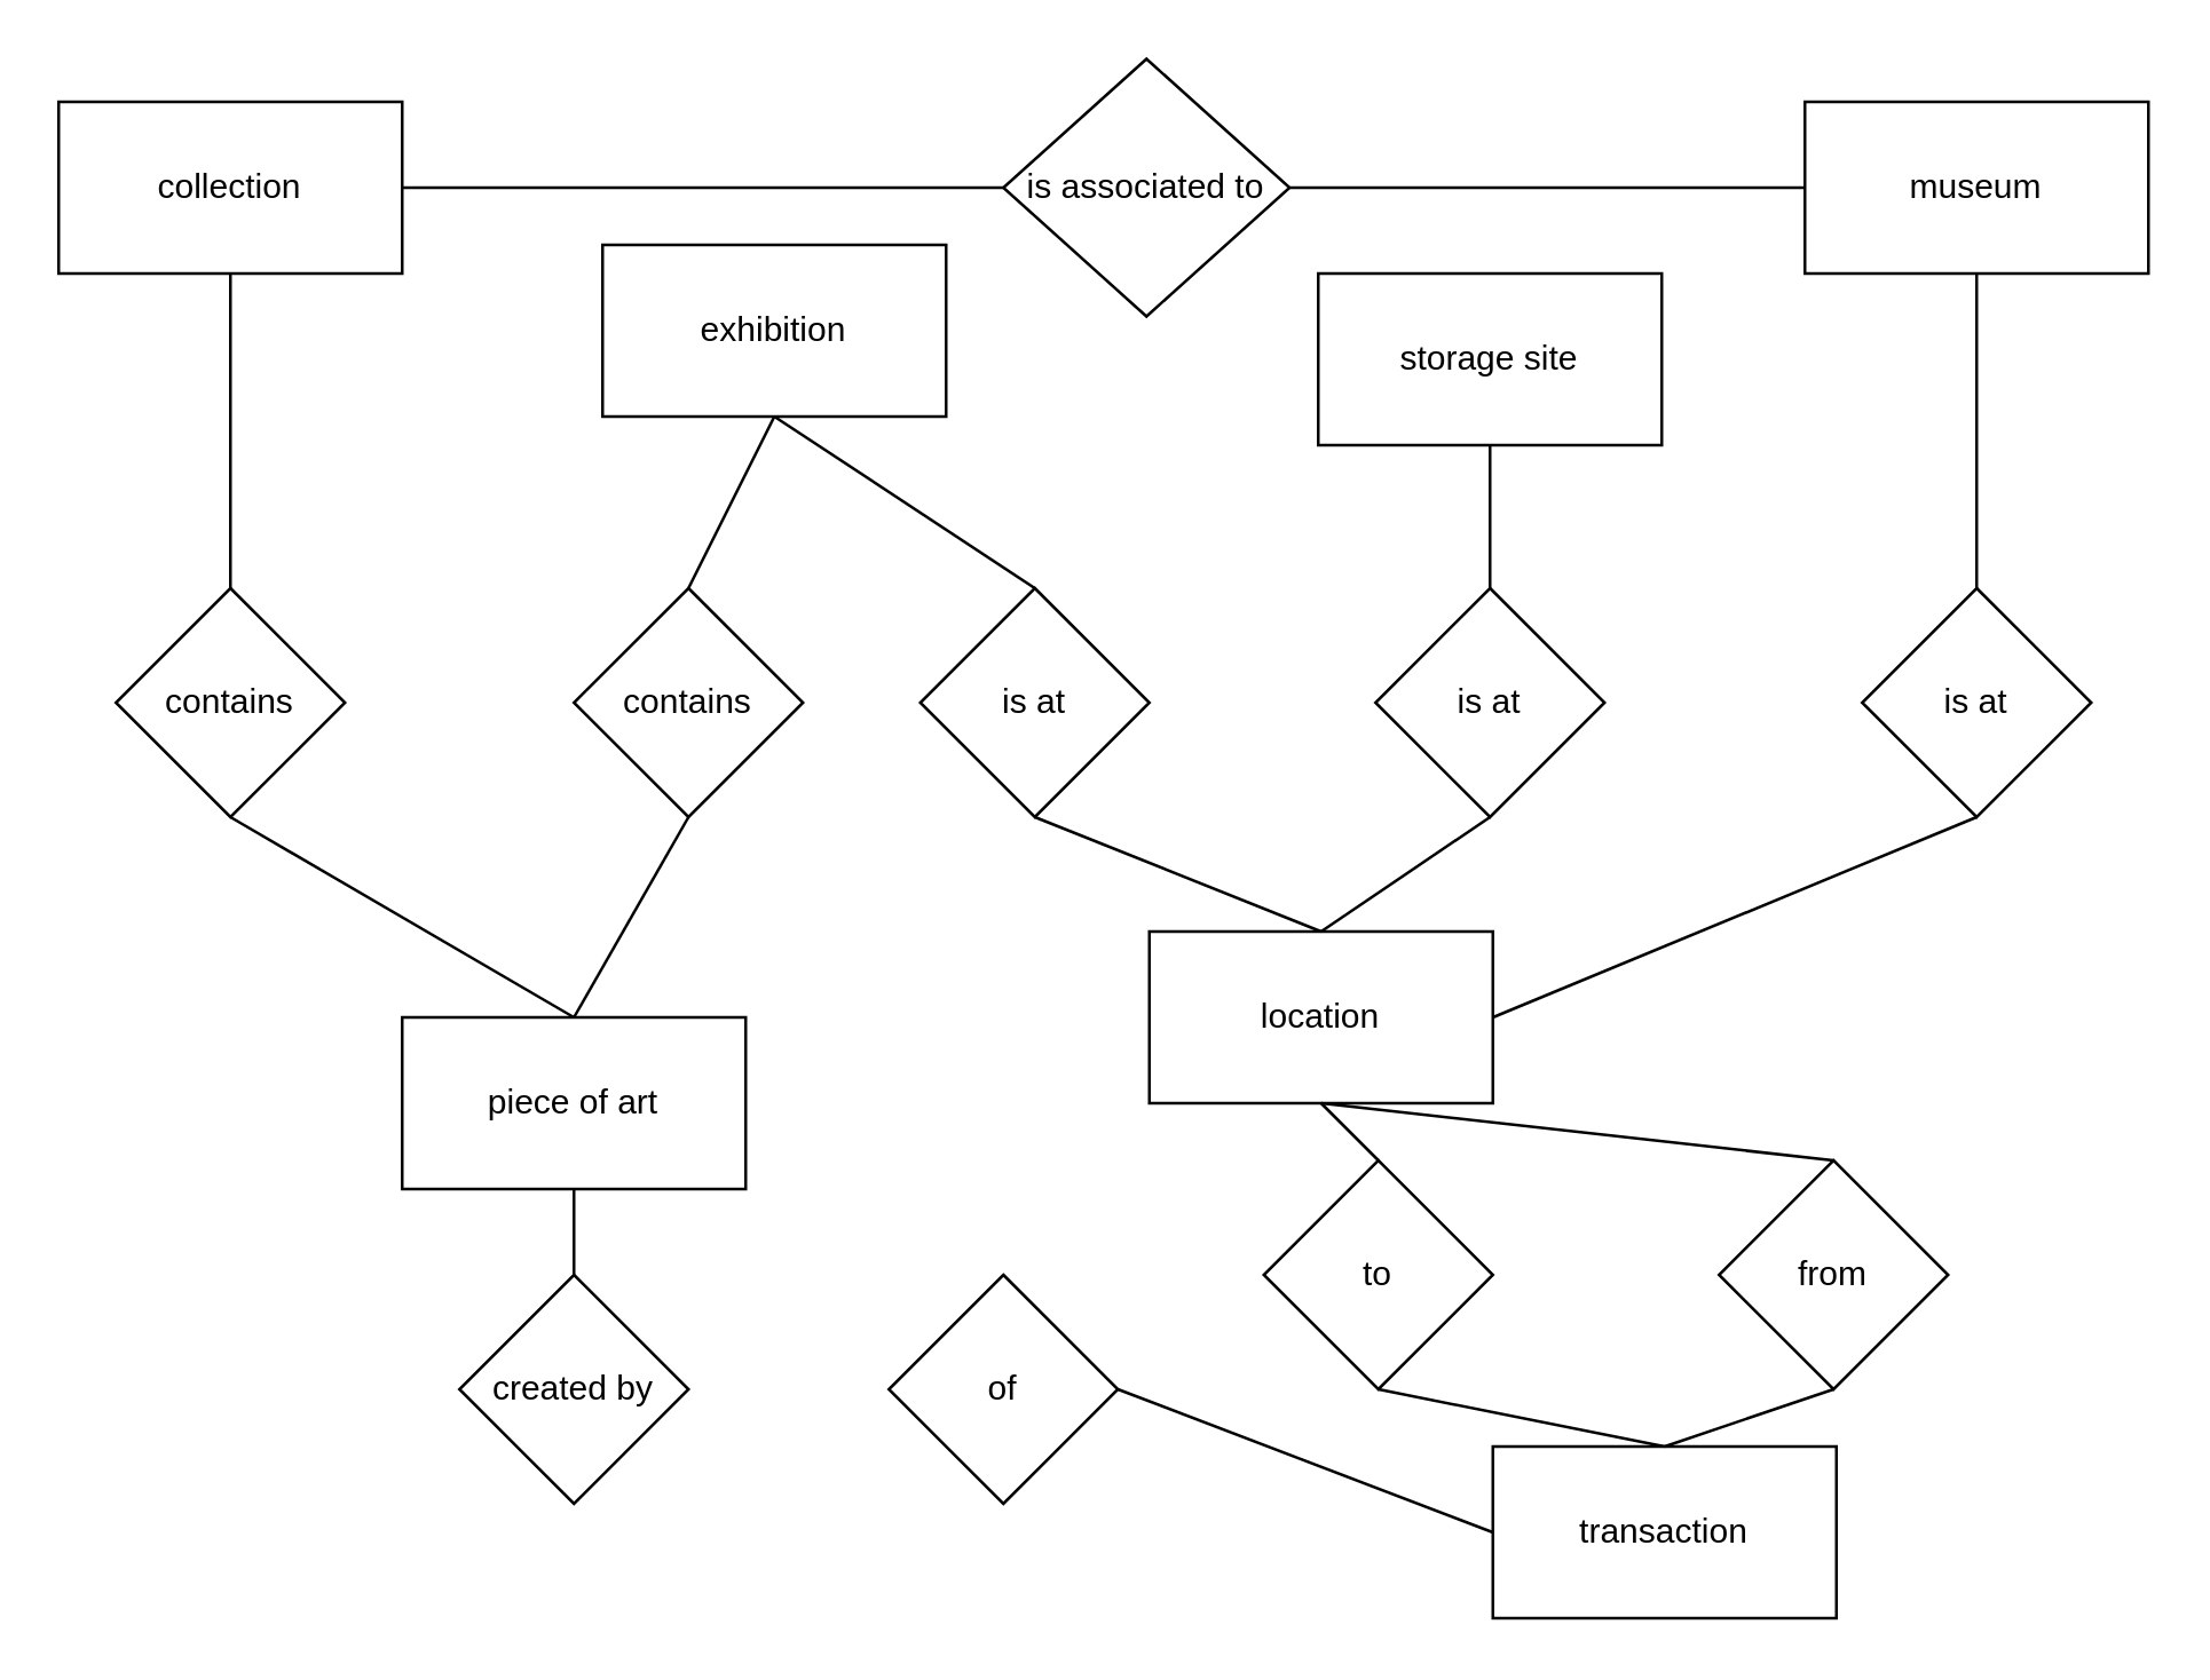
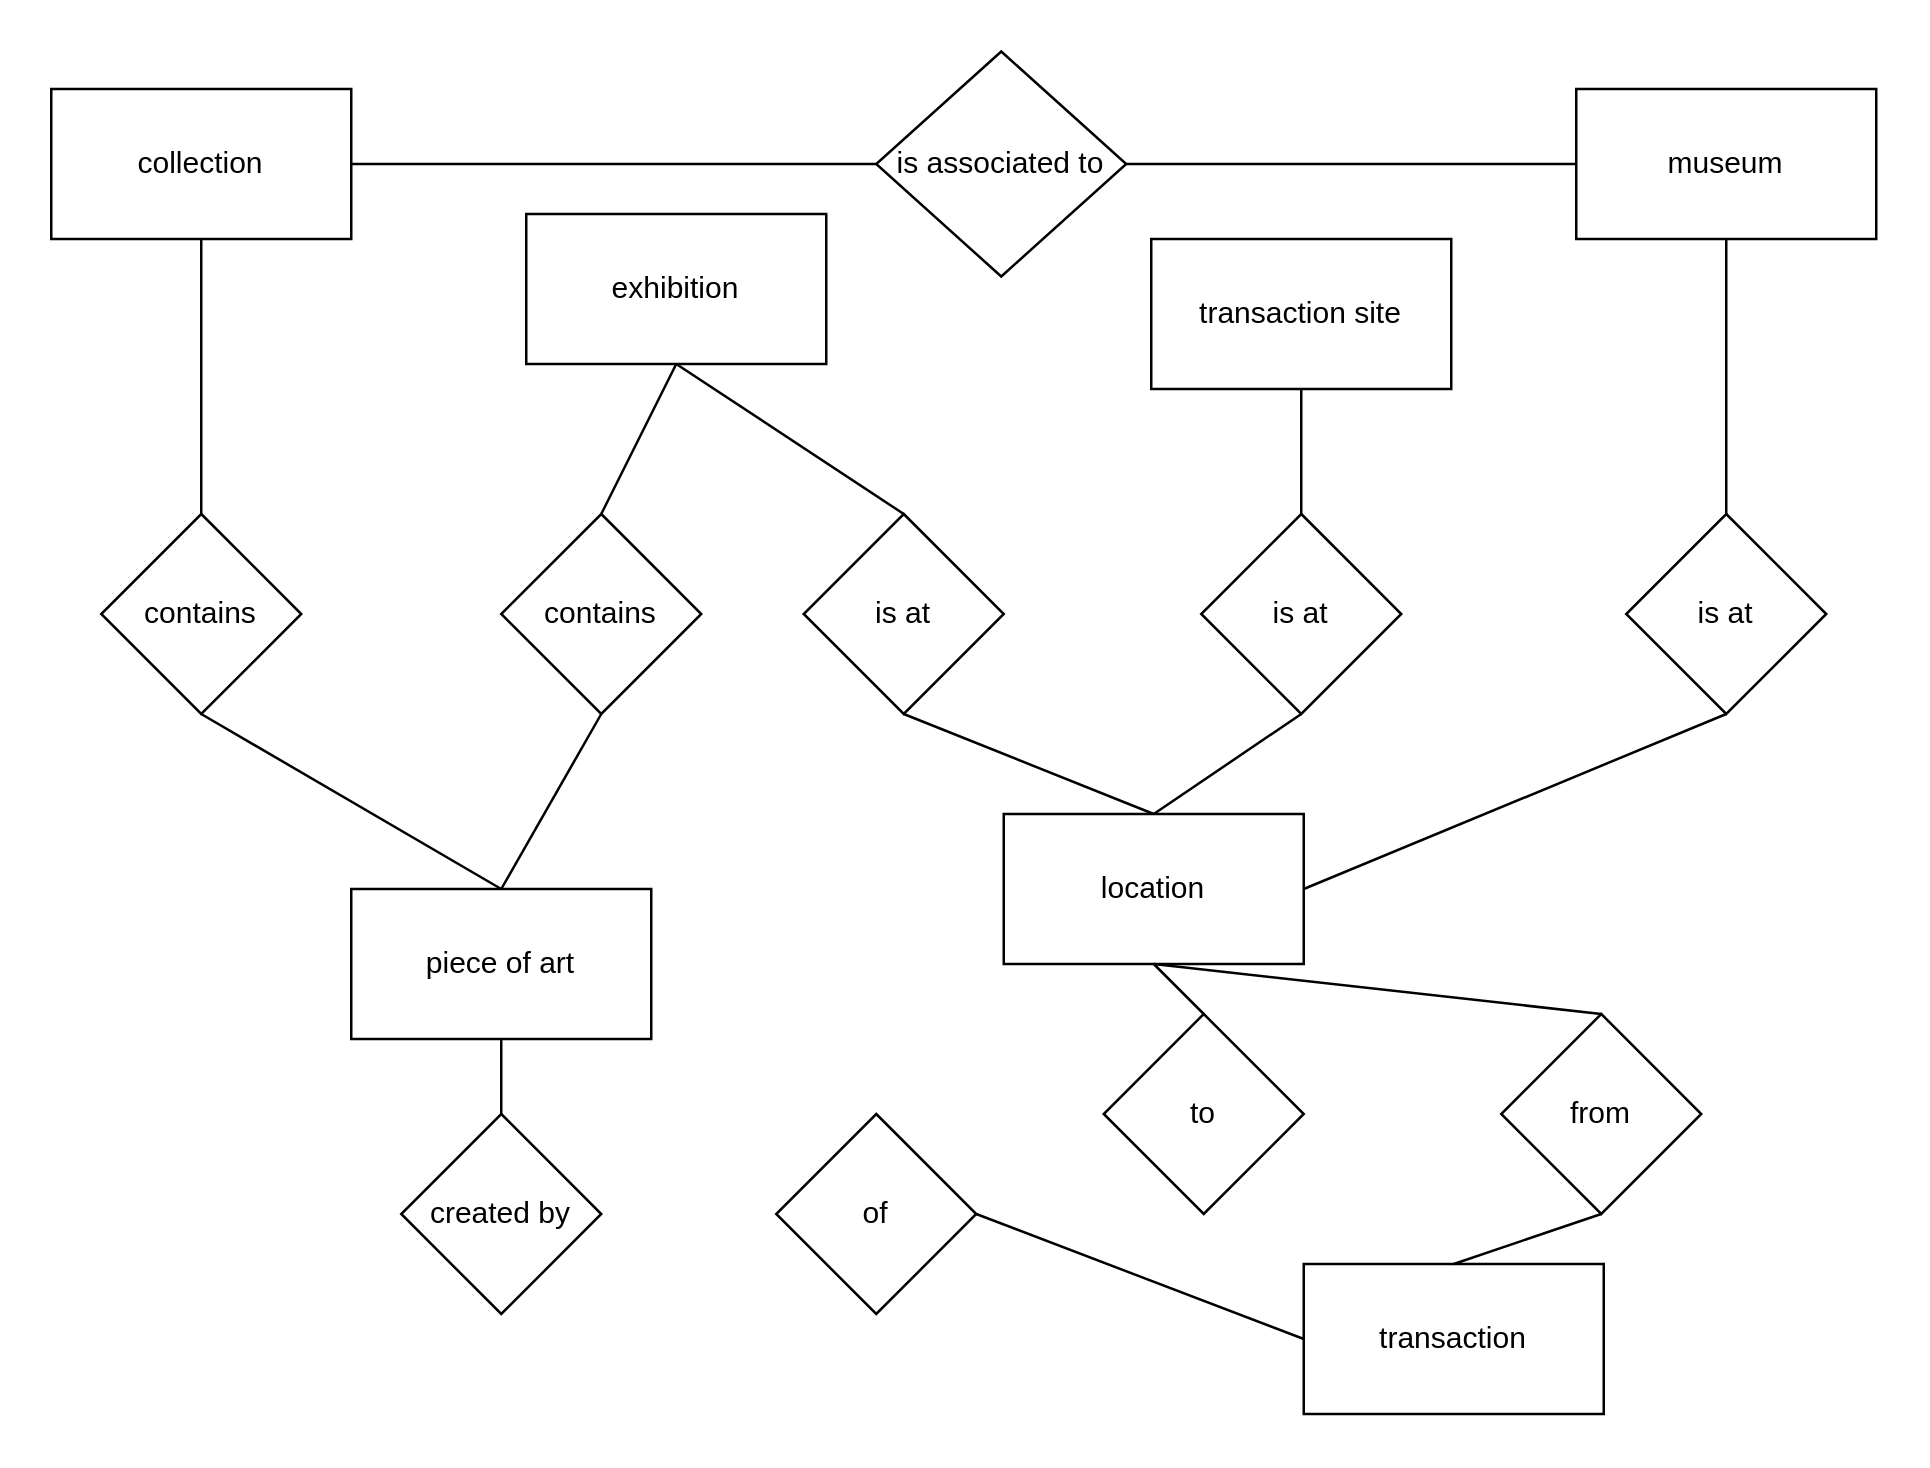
  <mxCell id="0" />
  <mxCell id="1" parent="0" />
  <mxCell id="2" value="collection" style="rounded=0;whiteSpace=wrap;html=1;" vertex="1" parent="1"><mxGeometry x="20" y="35" width="120" height="60" as="geometry" /></mxCell>
  <mxCell id="3" value="transaction" style="rounded=0;whiteSpace=wrap;html=1;" vertex="1" parent="1"><mxGeometry x="521" y="505" width="120" height="60" as="geometry" /></mxCell>
  <mxCell id="4" value="exhibition" style="rounded=0;whiteSpace=wrap;html=1;" vertex="1" parent="1"><mxGeometry x="210" y="85" width="120" height="60" as="geometry" /></mxCell>
  <mxCell id="5" value="museum" style="rounded=0;whiteSpace=wrap;html=1;" vertex="1" parent="1"><mxGeometry x="630" y="35" width="120" height="60" as="geometry" /></mxCell>
- <mxCell id="6" value="storage site" style="rounded=0;whiteSpace=wrap;html=1;" vertex="1" parent="1"><mxGeometry x="460" y="95" width="120" height="60" as="geometry" /></mxCell>
+ <mxCell id="6" value="transaction site" style="rounded=0;whiteSpace=wrap;html=1;" vertex="1" parent="1"><mxGeometry x="460" y="95" width="120" height="60" as="geometry" /></mxCell>
  <mxCell id="7" value="piece of art" style="rounded=0;whiteSpace=wrap;html=1;" vertex="1" parent="1"><mxGeometry x="140" y="355" width="120" height="60" as="geometry" /></mxCell>
  <mxCell id="8" value="contains" style="rhombus;whiteSpace=wrap;html=1;" vertex="1" parent="1"><mxGeometry x="200" y="205" width="80" height="80" as="geometry" /></mxCell>
  <mxCell id="9" value="contains" style="rhombus;whiteSpace=wrap;html=1;" vertex="1" parent="1"><mxGeometry x="40" y="205" width="80" height="80" as="geometry" /></mxCell>
  <mxCell id="10" value="of" style="rhombus;whiteSpace=wrap;html=1;" vertex="1" parent="1"><mxGeometry x="310" y="445" width="80" height="80" as="geometry" /></mxCell>
  <mxCell id="11" value="to" style="rhombus;whiteSpace=wrap;html=1;" vertex="1" parent="1"><mxGeometry x="441" y="405" width="80" height="80" as="geometry" /></mxCell>
  <mxCell id="12" value="from" style="rhombus;whiteSpace=wrap;html=1;" vertex="1" parent="1"><mxGeometry x="600" y="405" width="80" height="80" as="geometry" /></mxCell>
  <mxCell id="13" value="is at" style="rhombus;whiteSpace=wrap;html=1;" vertex="1" parent="1"><mxGeometry x="650" y="205" width="80" height="80" as="geometry" /></mxCell>
  <mxCell id="14" value="is at" style="rhombus;whiteSpace=wrap;html=1;" vertex="1" parent="1"><mxGeometry x="321" y="205" width="80" height="80" as="geometry" /></mxCell>
  <mxCell id="15" value="is at" style="rhombus;whiteSpace=wrap;html=1;" vertex="1" parent="1"><mxGeometry x="480" y="205" width="80" height="80" as="geometry" /></mxCell>
  <mxCell id="16" value="created by" style="rhombus;whiteSpace=wrap;html=1;" vertex="1" parent="1"><mxGeometry x="160" y="445" width="80" height="80" as="geometry" /></mxCell>
  <mxCell id="17" value="" style="endArrow=none;html=1;rounded=0;entryX=0.5;entryY=1;entryDx=0;entryDy=0;exitX=0.5;exitY=0;exitDx=0;exitDy=0;" edge="1" parent="1" source="9" target="2"><mxGeometry width="50" height="50" relative="1" as="geometry"><mxPoint x="390" y="325" as="sourcePoint" /><mxPoint x="440" y="275" as="targetPoint" /></mxGeometry></mxCell>
  <mxCell id="18" value="" style="endArrow=none;html=1;rounded=0;exitX=0.5;exitY=1;exitDx=0;exitDy=0;entryX=0.5;entryY=0;entryDx=0;entryDy=0;" edge="1" parent="1" source="9" target="7"><mxGeometry width="50" height="50" relative="1" as="geometry"><mxPoint x="390" y="325" as="sourcePoint" /><mxPoint x="440" y="275" as="targetPoint" /></mxGeometry></mxCell>
  <mxCell id="19" value="" style="endArrow=none;html=1;rounded=0;entryX=0;entryY=0.5;entryDx=0;entryDy=0;exitX=1;exitY=0.5;exitDx=0;exitDy=0;" edge="1" parent="1" source="10" target="3"><mxGeometry width="50" height="50" relative="1" as="geometry"><mxPoint x="390" y="325" as="sourcePoint" /><mxPoint x="440" y="275" as="targetPoint" /></mxGeometry></mxCell>
  <mxCell id="20" value="" style="endArrow=none;html=1;rounded=0;entryX=0.5;entryY=1;entryDx=0;entryDy=0;" edge="1" parent="1" source="16" target="7"><mxGeometry width="50" height="50" relative="1" as="geometry"><mxPoint x="390" y="325" as="sourcePoint" /><mxPoint x="440" y="275" as="targetPoint" /></mxGeometry></mxCell>
  <mxCell id="21" value="location" style="rounded=0;whiteSpace=wrap;html=1;" vertex="1" parent="1"><mxGeometry x="401" y="325" width="120" height="60" as="geometry" /></mxCell>
- <mxCell id="22" value="" style="endArrow=none;html=1;rounded=0;entryX=0.5;entryY=0;entryDx=0;entryDy=0;exitX=0.5;exitY=1;exitDx=0;exitDy=0;" edge="1" parent="1" source="11" target="3"><mxGeometry width="50" height="50" relative="1" as="geometry"><mxPoint x="390" y="425" as="sourcePoint" /><mxPoint x="440" y="275" as="targetPoint" /></mxGeometry></mxCell>
  <mxCell id="23" value="" style="endArrow=none;html=1;rounded=0;entryX=0.5;entryY=0;entryDx=0;entryDy=0;exitX=0.5;exitY=1;exitDx=0;exitDy=0;" edge="1" parent="1" source="21" target="11"><mxGeometry width="50" height="50" relative="1" as="geometry"><mxPoint x="390" y="325" as="sourcePoint" /><mxPoint x="440" y="275" as="targetPoint" /></mxGeometry></mxCell>
  <mxCell id="24" value="" style="endArrow=none;html=1;rounded=0;entryX=0.5;entryY=0;entryDx=0;entryDy=0;exitX=0.5;exitY=1;exitDx=0;exitDy=0;" edge="1" parent="1" source="12" target="3"><mxGeometry width="50" height="50" relative="1" as="geometry"><mxPoint x="390" y="325" as="sourcePoint" /><mxPoint x="280" y="115" as="targetPoint" /></mxGeometry></mxCell>
  <mxCell id="25" value="" style="endArrow=none;html=1;rounded=0;entryX=0.5;entryY=1;entryDx=0;entryDy=0;exitX=0.5;exitY=0;exitDx=0;exitDy=0;" edge="1" parent="1" source="12" target="21"><mxGeometry width="50" height="50" relative="1" as="geometry"><mxPoint x="400" y="255" as="sourcePoint" /><mxPoint x="440" y="275" as="targetPoint" /></mxGeometry></mxCell>
  <mxCell id="26" value="" style="endArrow=none;html=1;rounded=0;entryX=0.5;entryY=1;entryDx=0;entryDy=0;exitX=0.5;exitY=0;exitDx=0;exitDy=0;" edge="1" parent="1" source="14" target="4"><mxGeometry width="50" height="50" relative="1" as="geometry"><mxPoint x="390" y="325" as="sourcePoint" /><mxPoint x="440" y="275" as="targetPoint" /></mxGeometry></mxCell>
  <mxCell id="27" value="" style="endArrow=none;html=1;rounded=0;entryX=0.5;entryY=1;entryDx=0;entryDy=0;exitX=0.5;exitY=0;exitDx=0;exitDy=0;" edge="1" parent="1" source="21" target="14"><mxGeometry width="50" height="50" relative="1" as="geometry"><mxPoint x="390" y="325" as="sourcePoint" /><mxPoint x="440" y="275" as="targetPoint" /></mxGeometry></mxCell>
  <mxCell id="28" value="" style="endArrow=none;html=1;rounded=0;exitX=0.5;exitY=0;exitDx=0;exitDy=0;entryX=0.5;entryY=1;entryDx=0;entryDy=0;" edge="1" parent="1" source="8" target="4"><mxGeometry width="50" height="50" relative="1" as="geometry"><mxPoint x="390" y="325" as="sourcePoint" /><mxPoint x="460" y="105" as="targetPoint" /></mxGeometry></mxCell>
  <mxCell id="29" value="" style="endArrow=none;html=1;rounded=0;entryX=0.5;entryY=1;entryDx=0;entryDy=0;exitX=0.5;exitY=0;exitDx=0;exitDy=0;" edge="1" parent="1" source="7" target="8"><mxGeometry width="50" height="50" relative="1" as="geometry"><mxPoint x="390" y="325" as="sourcePoint" /><mxPoint x="440" y="275" as="targetPoint" /></mxGeometry></mxCell>
  <mxCell id="30" value="" style="endArrow=none;html=1;rounded=0;entryX=0.5;entryY=1;entryDx=0;entryDy=0;exitX=0.5;exitY=0;exitDx=0;exitDy=0;" edge="1" parent="1" source="15" target="6"><mxGeometry width="50" height="50" relative="1" as="geometry"><mxPoint x="390" y="325" as="sourcePoint" /><mxPoint x="440" y="275" as="targetPoint" /></mxGeometry></mxCell>
  <mxCell id="31" value="" style="endArrow=none;html=1;rounded=0;entryX=0.5;entryY=1;entryDx=0;entryDy=0;exitX=0.5;exitY=0;exitDx=0;exitDy=0;" edge="1" parent="1" source="21" target="15"><mxGeometry width="50" height="50" relative="1" as="geometry"><mxPoint x="390" y="325" as="sourcePoint" /><mxPoint x="440" y="275" as="targetPoint" /></mxGeometry></mxCell>
  <mxCell id="32" value="" style="endArrow=none;html=1;rounded=0;entryX=0.5;entryY=1;entryDx=0;entryDy=0;exitX=1;exitY=0.5;exitDx=0;exitDy=0;" edge="1" parent="1" source="21" target="13"><mxGeometry width="50" height="50" relative="1" as="geometry"><mxPoint x="390" y="325" as="sourcePoint" /><mxPoint x="440" y="275" as="targetPoint" /></mxGeometry></mxCell>
  <mxCell id="33" value="" style="endArrow=none;html=1;rounded=0;entryX=0.5;entryY=1;entryDx=0;entryDy=0;exitX=0.5;exitY=0;exitDx=0;exitDy=0;" edge="1" parent="1" source="13" target="5"><mxGeometry width="50" height="50" relative="1" as="geometry"><mxPoint x="390" y="325" as="sourcePoint" /><mxPoint x="440" y="275" as="targetPoint" /></mxGeometry></mxCell>
  <mxCell id="34" value="is associated to" style="rhombus;whiteSpace=wrap;html=1;" vertex="1" parent="1"><mxGeometry x="350" y="20" width="100" height="90" as="geometry" /></mxCell>
  <mxCell id="35" value="" style="endArrow=none;html=1;rounded=0;entryX=0;entryY=0.5;entryDx=0;entryDy=0;exitX=1;exitY=0.5;exitDx=0;exitDy=0;" edge="1" parent="1" source="2" target="34"><mxGeometry width="50" height="50" relative="1" as="geometry"><mxPoint x="390" y="325" as="sourcePoint" /><mxPoint x="440" y="275" as="targetPoint" /></mxGeometry></mxCell>
  <mxCell id="36" value="" style="endArrow=none;html=1;rounded=0;entryX=0;entryY=0.5;entryDx=0;entryDy=0;exitX=1;exitY=0.5;exitDx=0;exitDy=0;" edge="1" parent="1" source="34" target="5"><mxGeometry width="50" height="50" relative="1" as="geometry"><mxPoint x="390" y="325" as="sourcePoint" /><mxPoint x="440" y="275" as="targetPoint" /></mxGeometry></mxCell>
